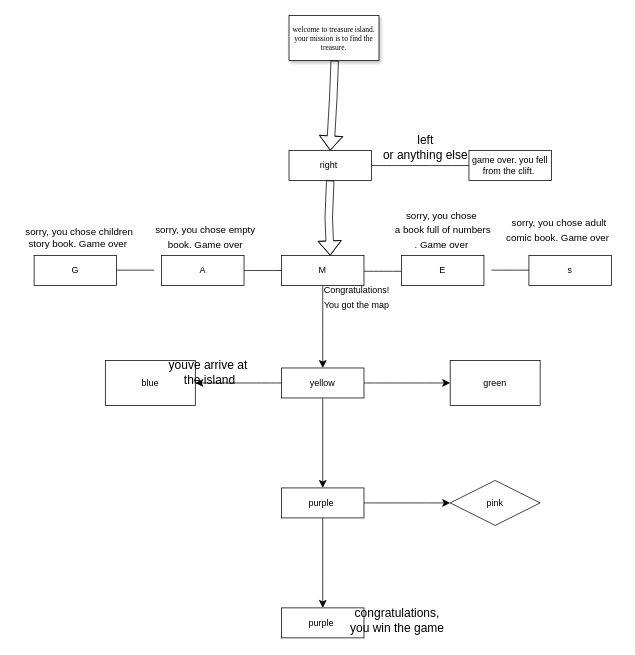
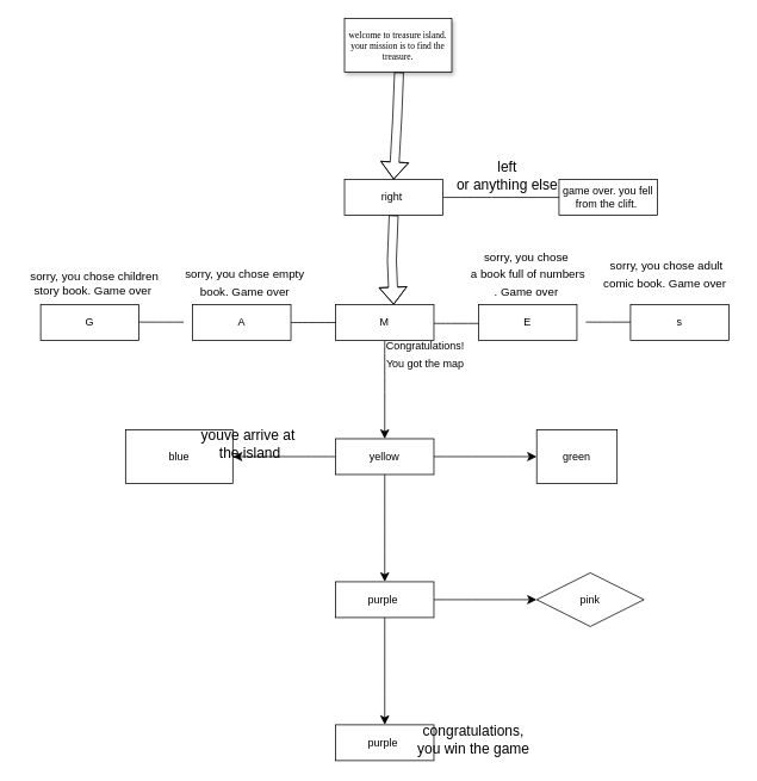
  <mxCell id="0" />
  <mxCell id="1" parent="0" />
  <mxCell id="2" value="&lt;font size=&quot;1&quot;&gt;welcome to treasure island. your mission is to find the treasure.&lt;/font&gt;" style="whiteSpace=wrap;html=1;fontSize=8;fontFamily=Verdana;rounded=0;shadow=1;labelBackgroundColor=none;strokeWidth=1;" parent="1" vertex="1"><mxGeometry x="385" y="20" width="120" height="60" as="geometry" /></mxCell>
  <mxCell id="3" value="right&amp;nbsp;" style="rounded=0;whiteSpace=wrap;html=1;" vertex="1" parent="1"><mxGeometry x="385" y="200" width="110" height="40" as="geometry" /></mxCell>
  <mxCell id="4" value="" style="endArrow=none;html=1;rounded=0;fontSize=12;startSize=8;endSize=8;curved=1;" edge="1" parent="1"><mxGeometry width="50" height="50" relative="1" as="geometry"><mxPoint x="495" y="220" as="sourcePoint" /><mxPoint x="635" y="220" as="targetPoint" /></mxGeometry></mxCell>
  <mxCell id="5" value="game over. you fell from the clift.&amp;nbsp;" style="rounded=0;whiteSpace=wrap;html=1;" vertex="1" parent="1"><mxGeometry x="625" y="200" width="110" height="40" as="geometry" /></mxCell>
  <mxCell id="6" value="left&amp;nbsp;&lt;div&gt;or anything else&amp;nbsp;&lt;/div&gt;" style="text;html=1;align=center;verticalAlign=middle;resizable=0;points=[];autosize=1;strokeColor=none;fillColor=none;fontSize=16;" vertex="1" parent="1"><mxGeometry x="499" y="171" width="140" height="50" as="geometry" /></mxCell>
  <mxCell id="7" value="" style="endArrow=classic;html=1;rounded=0;fontSize=12;curved=1;shape=flexArrow;exitX=0.5;exitY=1;exitDx=0;exitDy=0;" edge="1" parent="1" source="3"><mxGeometry width="50" height="50" relative="1" as="geometry"><mxPoint x="425" y="270" as="sourcePoint" /><mxPoint x="440" y="340" as="targetPoint" /><Array as="points"><mxPoint x="438" y="290" /></Array></mxGeometry></mxCell>
  <mxCell id="8" value="" style="endArrow=classic;html=1;rounded=0;fontSize=12;curved=1;shape=flexArrow;exitX=0.5;exitY=1;exitDx=0;exitDy=0;entryX=0.5;entryY=0;entryDx=0;entryDy=0;" edge="1" parent="1" target="3"><mxGeometry width="50" height="50" relative="1" as="geometry"><mxPoint x="446" y="80" as="sourcePoint" /><mxPoint x="446" y="180" as="targetPoint" /><Array as="points"><mxPoint x="444" y="130" /></Array></mxGeometry></mxCell>
  <mxCell id="9" value="" style="edgeStyle=none;curved=1;rounded=0;orthogonalLoop=1;jettySize=auto;html=1;fontSize=12;startSize=8;endSize=8;" edge="1" parent="1" source="10"><mxGeometry relative="1" as="geometry"><mxPoint x="430" y="490" as="targetPoint" /></mxGeometry></mxCell>
  <mxCell id="10" value="M" style="rounded=0;whiteSpace=wrap;html=1;" vertex="1" parent="1"><mxGeometry x="375" y="340" width="110" height="40" as="geometry" /></mxCell>
  <mxCell id="11" value="E" style="rounded=0;whiteSpace=wrap;html=1;" vertex="1" parent="1"><mxGeometry x="535" y="340" width="110" height="40" as="geometry" /></mxCell>
  <mxCell id="12" value="s" style="rounded=0;whiteSpace=wrap;html=1;" vertex="1" parent="1"><mxGeometry x="705" y="340" width="110" height="40" as="geometry" /></mxCell>
  <mxCell id="13" value="A" style="rounded=0;whiteSpace=wrap;html=1;" vertex="1" parent="1"><mxGeometry x="215" y="340" width="110" height="40" as="geometry" /></mxCell>
  <mxCell id="14" value="G" style="rounded=0;whiteSpace=wrap;html=1;" vertex="1" parent="1"><mxGeometry x="45" y="340" width="110" height="40" as="geometry" /></mxCell>
  <mxCell id="15" value="" style="endArrow=none;html=1;rounded=0;fontSize=12;startSize=8;endSize=8;curved=1;exitX=1;exitY=0.75;exitDx=0;exitDy=0;entryX=0;entryY=0.75;entryDx=0;entryDy=0;" edge="1" parent="1"><mxGeometry width="50" height="50" relative="1" as="geometry"><mxPoint x="485" y="361" as="sourcePoint" /><mxPoint x="535" y="361" as="targetPoint" /></mxGeometry></mxCell>
  <mxCell id="16" value="" style="endArrow=none;html=1;rounded=0;fontSize=12;startSize=8;endSize=8;curved=1;exitX=1;exitY=0.75;exitDx=0;exitDy=0;entryX=0;entryY=0.75;entryDx=0;entryDy=0;" edge="1" parent="1"><mxGeometry width="50" height="50" relative="1" as="geometry"><mxPoint x="325" y="360" as="sourcePoint" /><mxPoint x="375" y="360" as="targetPoint" /></mxGeometry></mxCell>
  <mxCell id="17" value="" style="endArrow=none;html=1;rounded=0;fontSize=12;startSize=8;endSize=8;curved=1;exitX=1;exitY=0.75;exitDx=0;exitDy=0;entryX=0;entryY=0.75;entryDx=0;entryDy=0;" edge="1" parent="1"><mxGeometry width="50" height="50" relative="1" as="geometry"><mxPoint x="155" y="359.5" as="sourcePoint" /><mxPoint x="205" y="359.5" as="targetPoint" /></mxGeometry></mxCell>
  <mxCell id="18" value="" style="endArrow=none;html=1;rounded=0;fontSize=12;startSize=8;endSize=8;curved=1;exitX=1;exitY=0.75;exitDx=0;exitDy=0;entryX=0;entryY=0.75;entryDx=0;entryDy=0;" edge="1" parent="1"><mxGeometry width="50" height="50" relative="1" as="geometry"><mxPoint x="655" y="359.5" as="sourcePoint" /><mxPoint x="705" y="359.5" as="targetPoint" /></mxGeometry></mxCell>
  <mxCell id="19" value="&lt;font style=&quot;font-size: 13px;&quot;&gt;sorry, you chose children&lt;/font&gt;&lt;div style=&quot;font-size: 13px;&quot;&gt;&lt;font style=&quot;font-size: 13px;&quot;&gt;story book. Game over&amp;nbsp;&lt;/font&gt;&lt;/div&gt;" style="text;html=1;align=center;verticalAlign=middle;resizable=0;points=[];autosize=1;strokeColor=none;fillColor=none;fontSize=16;" vertex="1" parent="1"><mxGeometry x="20" y="290" width="170" height="50" as="geometry" /></mxCell>
  <mxCell id="20" value="&lt;font style=&quot;font-size: 13px;&quot;&gt;sorry, you chose empty&amp;nbsp;&lt;/font&gt;&lt;div&gt;&lt;span style=&quot;font-size: 13px; background-color: initial;&quot;&gt;book. Game over&amp;nbsp;&lt;/span&gt;&lt;/div&gt;" style="text;html=1;align=center;verticalAlign=middle;resizable=0;points=[];autosize=1;strokeColor=none;fillColor=none;fontSize=16;" vertex="1" parent="1"><mxGeometry x="195" y="290" width="160" height="50" as="geometry" /></mxCell>
  <mxCell id="21" value="&lt;font style=&quot;font-size: 13px;&quot;&gt;sorry, you chose&amp;nbsp;&lt;/font&gt;&lt;div&gt;&lt;span style=&quot;background-color: initial; font-size: 13px;&quot;&gt;a book full of numbers&lt;/span&gt;&lt;/div&gt;&lt;div&gt;&lt;span style=&quot;background-color: initial; font-size: 13px;&quot;&gt;. Game over&amp;nbsp;&lt;/span&gt;&lt;/div&gt;" style="text;html=1;align=center;verticalAlign=middle;resizable=0;points=[];autosize=1;strokeColor=none;fillColor=none;fontSize=16;" vertex="1" parent="1"><mxGeometry x="515" y="270" width="150" height="70" as="geometry" /></mxCell>
  <mxCell id="22" value="&lt;font style=&quot;font-size: 13px;&quot;&gt;sorry, you chose adult&lt;/font&gt;&lt;div&gt;&lt;span style=&quot;background-color: initial; font-size: 13px;&quot;&gt;comic book. Game over&amp;nbsp;&lt;/span&gt;&lt;/div&gt;" style="text;html=1;align=center;verticalAlign=middle;resizable=0;points=[];autosize=1;strokeColor=none;fillColor=none;fontSize=16;" vertex="1" parent="1"><mxGeometry x="665" y="280" width="160" height="50" as="geometry" /></mxCell>
  <mxCell id="23" value="" style="edgeStyle=none;curved=1;rounded=0;orthogonalLoop=1;jettySize=auto;html=1;fontSize=12;startSize=8;endSize=8;" edge="1" parent="1" source="26" target="28"><mxGeometry relative="1" as="geometry" /></mxCell>
  <mxCell id="24" value="" style="edgeStyle=none;curved=1;rounded=0;orthogonalLoop=1;jettySize=auto;html=1;fontSize=12;startSize=8;endSize=8;" edge="1" parent="1" source="26" target="29"><mxGeometry relative="1" as="geometry" /></mxCell>
  <mxCell id="25" value="" style="edgeStyle=none;curved=1;rounded=0;orthogonalLoop=1;jettySize=auto;html=1;fontSize=12;startSize=8;endSize=8;" edge="1" parent="1" source="26" target="33"><mxGeometry relative="1" as="geometry" /></mxCell>
  <mxCell id="26" value="yellow" style="rounded=0;whiteSpace=wrap;html=1;" vertex="1" parent="1"><mxGeometry x="375" y="490" width="110" height="40" as="geometry" /></mxCell>
  <mxCell id="27" value="&lt;span style=&quot;font-size: 12px; text-wrap: wrap;&quot;&gt;Congratulations! You got the map&lt;/span&gt;" style="text;html=1;align=center;verticalAlign=middle;resizable=0;points=[];autosize=1;strokeColor=none;fillColor=none;fontSize=16;" vertex="1" parent="1"><mxGeometry x="375" y="380" width="200" height="30" as="geometry" /></mxCell>
- <mxCell id="28" value="green" style="whiteSpace=wrap;html=1;rounded=0;" vertex="1" parent="1"><mxGeometry x="600" y="480" width="120" height="60" as="geometry" /></mxCell>
+ <mxCell id="28" value="green" style="whiteSpace=wrap;html=1;rounded=0;" vertex="1" parent="1"><mxGeometry x="600" y="480" width="90" height="60" as="geometry" /></mxCell>
  <mxCell id="29" value="blue" style="whiteSpace=wrap;html=1;rounded=0;" vertex="1" parent="1"><mxGeometry x="140" y="480" width="120" height="60" as="geometry" /></mxCell>
  <mxCell id="30" value="youve arrive at&amp;nbsp;&lt;div&gt;the island&lt;/div&gt;" style="text;html=1;align=center;verticalAlign=middle;resizable=0;points=[];autosize=1;strokeColor=none;fillColor=none;fontSize=16;" vertex="1" parent="1"><mxGeometry x="214" y="471" width="130" height="50" as="geometry" /></mxCell>
  <mxCell id="31" value="" style="edgeStyle=none;curved=1;rounded=0;orthogonalLoop=1;jettySize=auto;html=1;fontSize=12;startSize=8;endSize=8;" edge="1" parent="1" source="33" target="34"><mxGeometry relative="1" as="geometry" /></mxCell>
  <mxCell id="32" value="" style="edgeStyle=none;curved=1;rounded=0;orthogonalLoop=1;jettySize=auto;html=1;fontSize=12;startSize=8;endSize=8;" edge="1" parent="1" source="33" target="35"><mxGeometry relative="1" as="geometry" /></mxCell>
  <mxCell id="33" value="purple&amp;nbsp;" style="rounded=0;whiteSpace=wrap;html=1;" vertex="1" parent="1"><mxGeometry x="375" y="650" width="110" height="40" as="geometry" /></mxCell>
  <mxCell id="34" value="pink" style="rhombus;whiteSpace=wrap;html=1;" vertex="1" parent="1"><mxGeometry x="600" y="640" width="120" height="60" as="geometry" /></mxCell>
  <mxCell id="35" value="purple&amp;nbsp;" style="rounded=0;whiteSpace=wrap;html=1;" vertex="1" parent="1"><mxGeometry x="375" y="810" width="110" height="40" as="geometry" /></mxCell>
  <mxCell id="36" value="congratulations,&lt;div&gt;&amp;nbsp;you win the game&amp;nbsp;&lt;/div&gt;" style="text;html=1;align=center;verticalAlign=middle;resizable=0;points=[];autosize=1;strokeColor=none;fillColor=none;fontSize=16;" vertex="1" parent="1"><mxGeometry x="449" y="801" width="160" height="50" as="geometry" /></mxCell>
